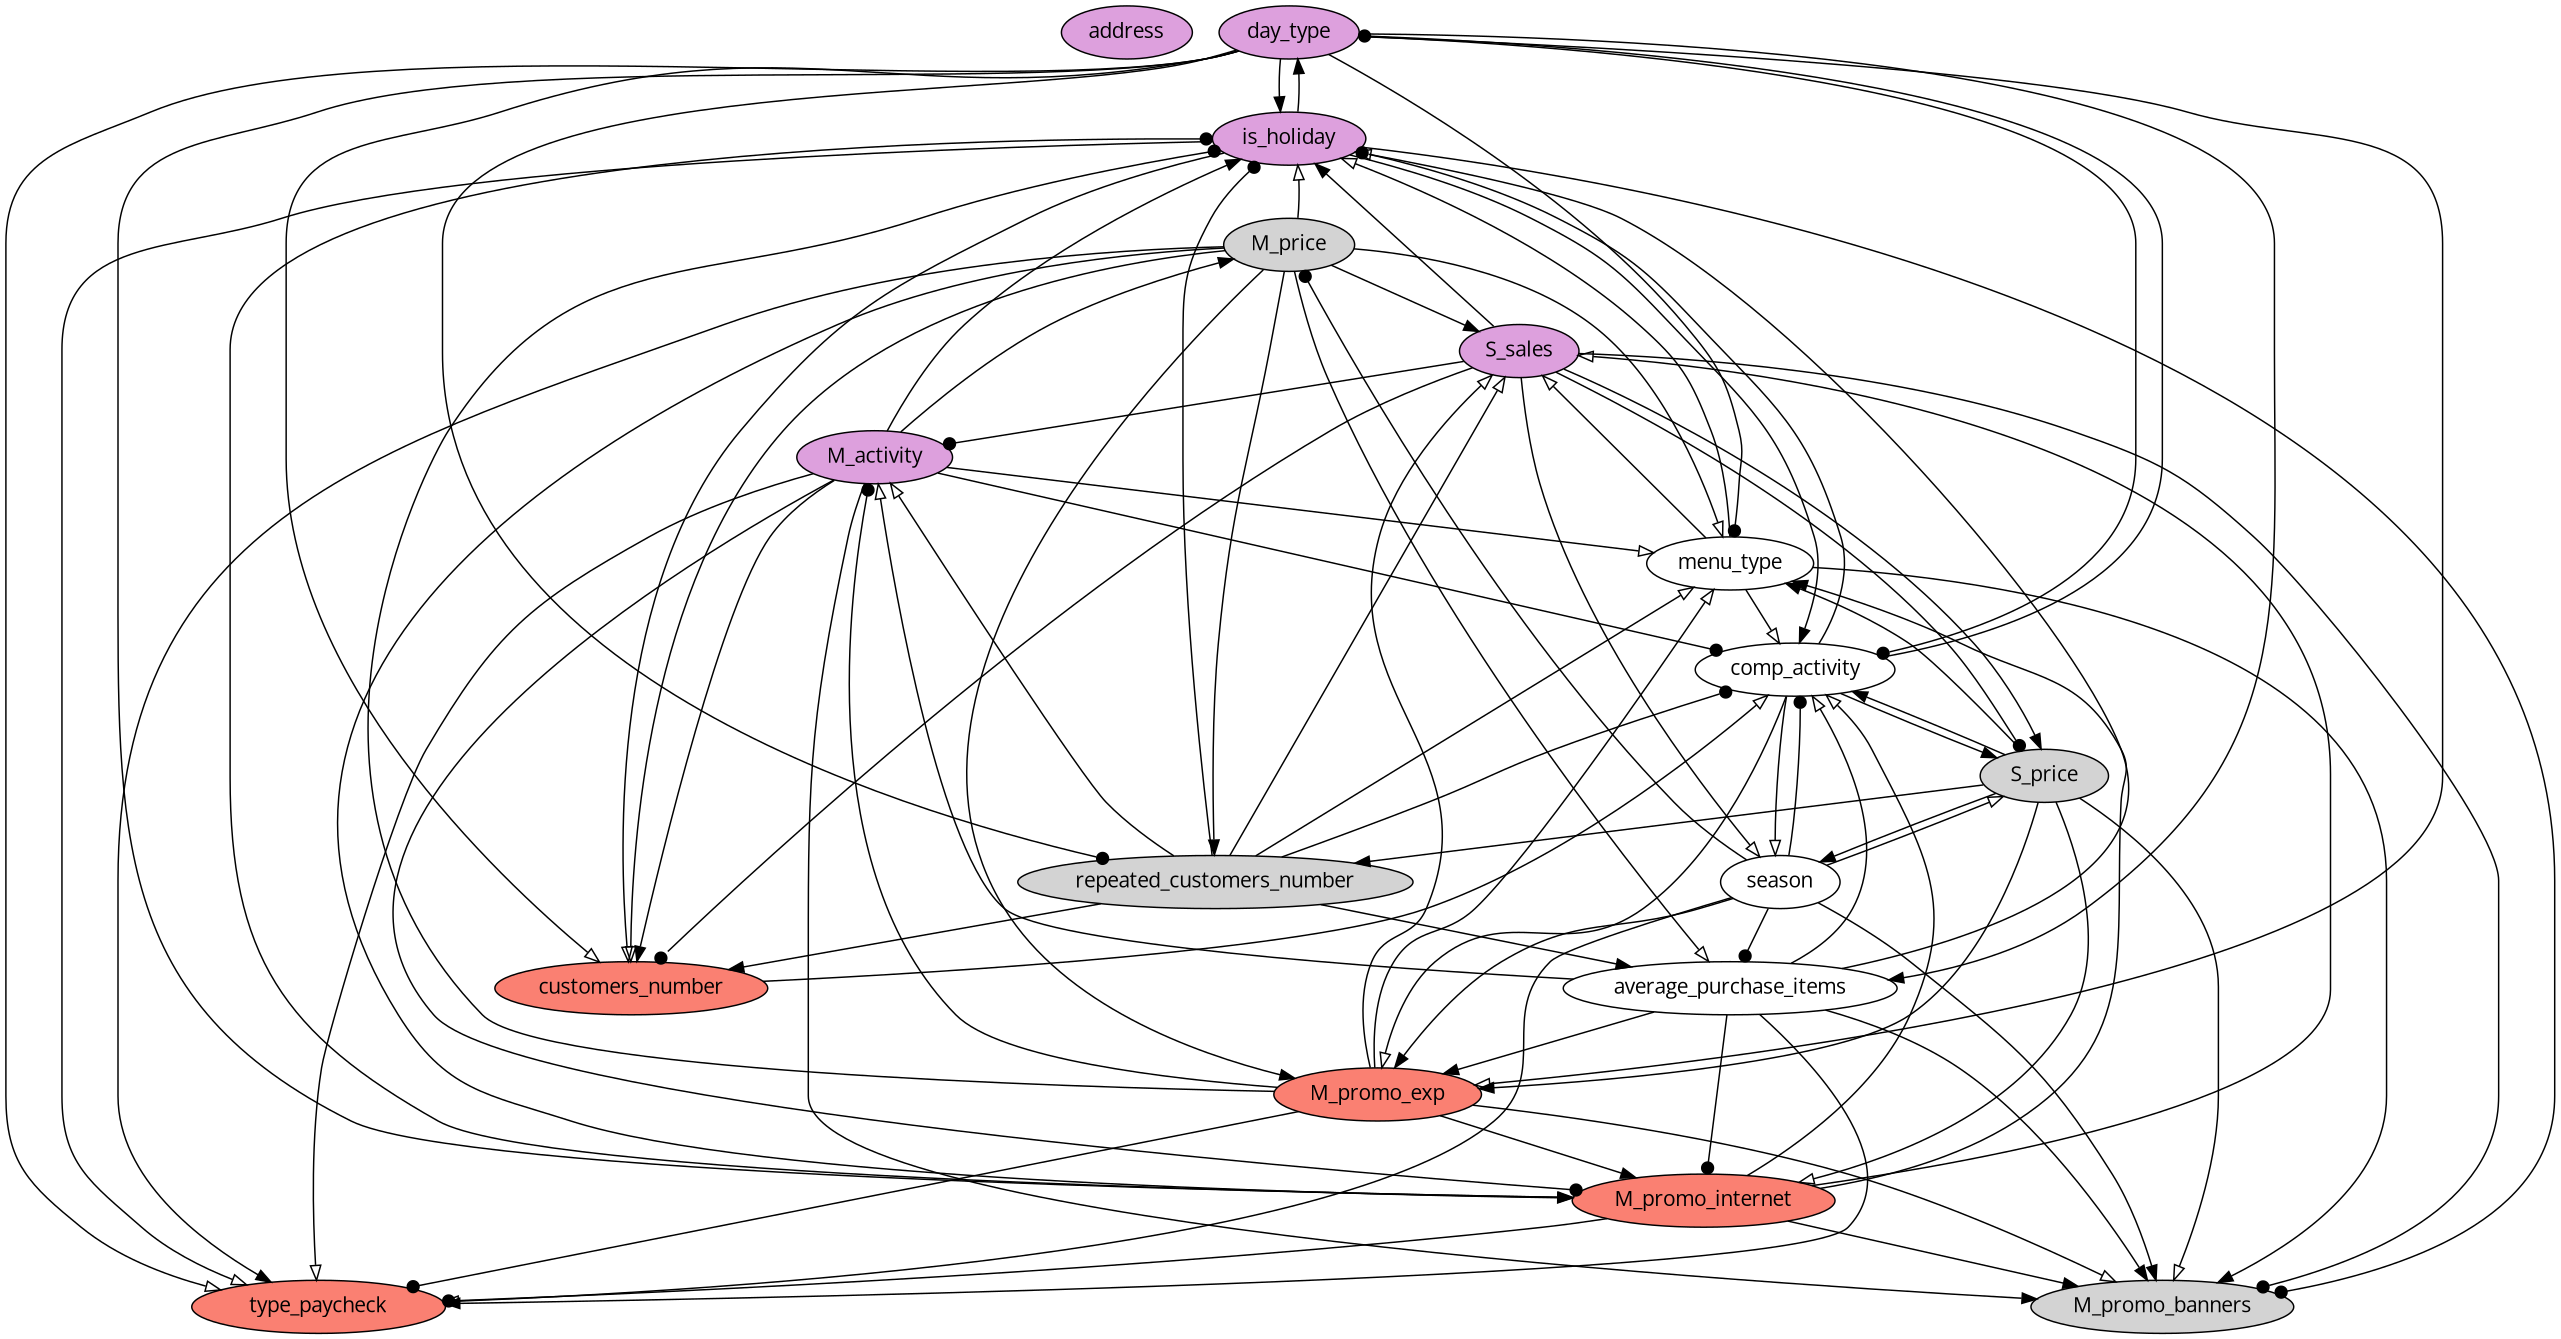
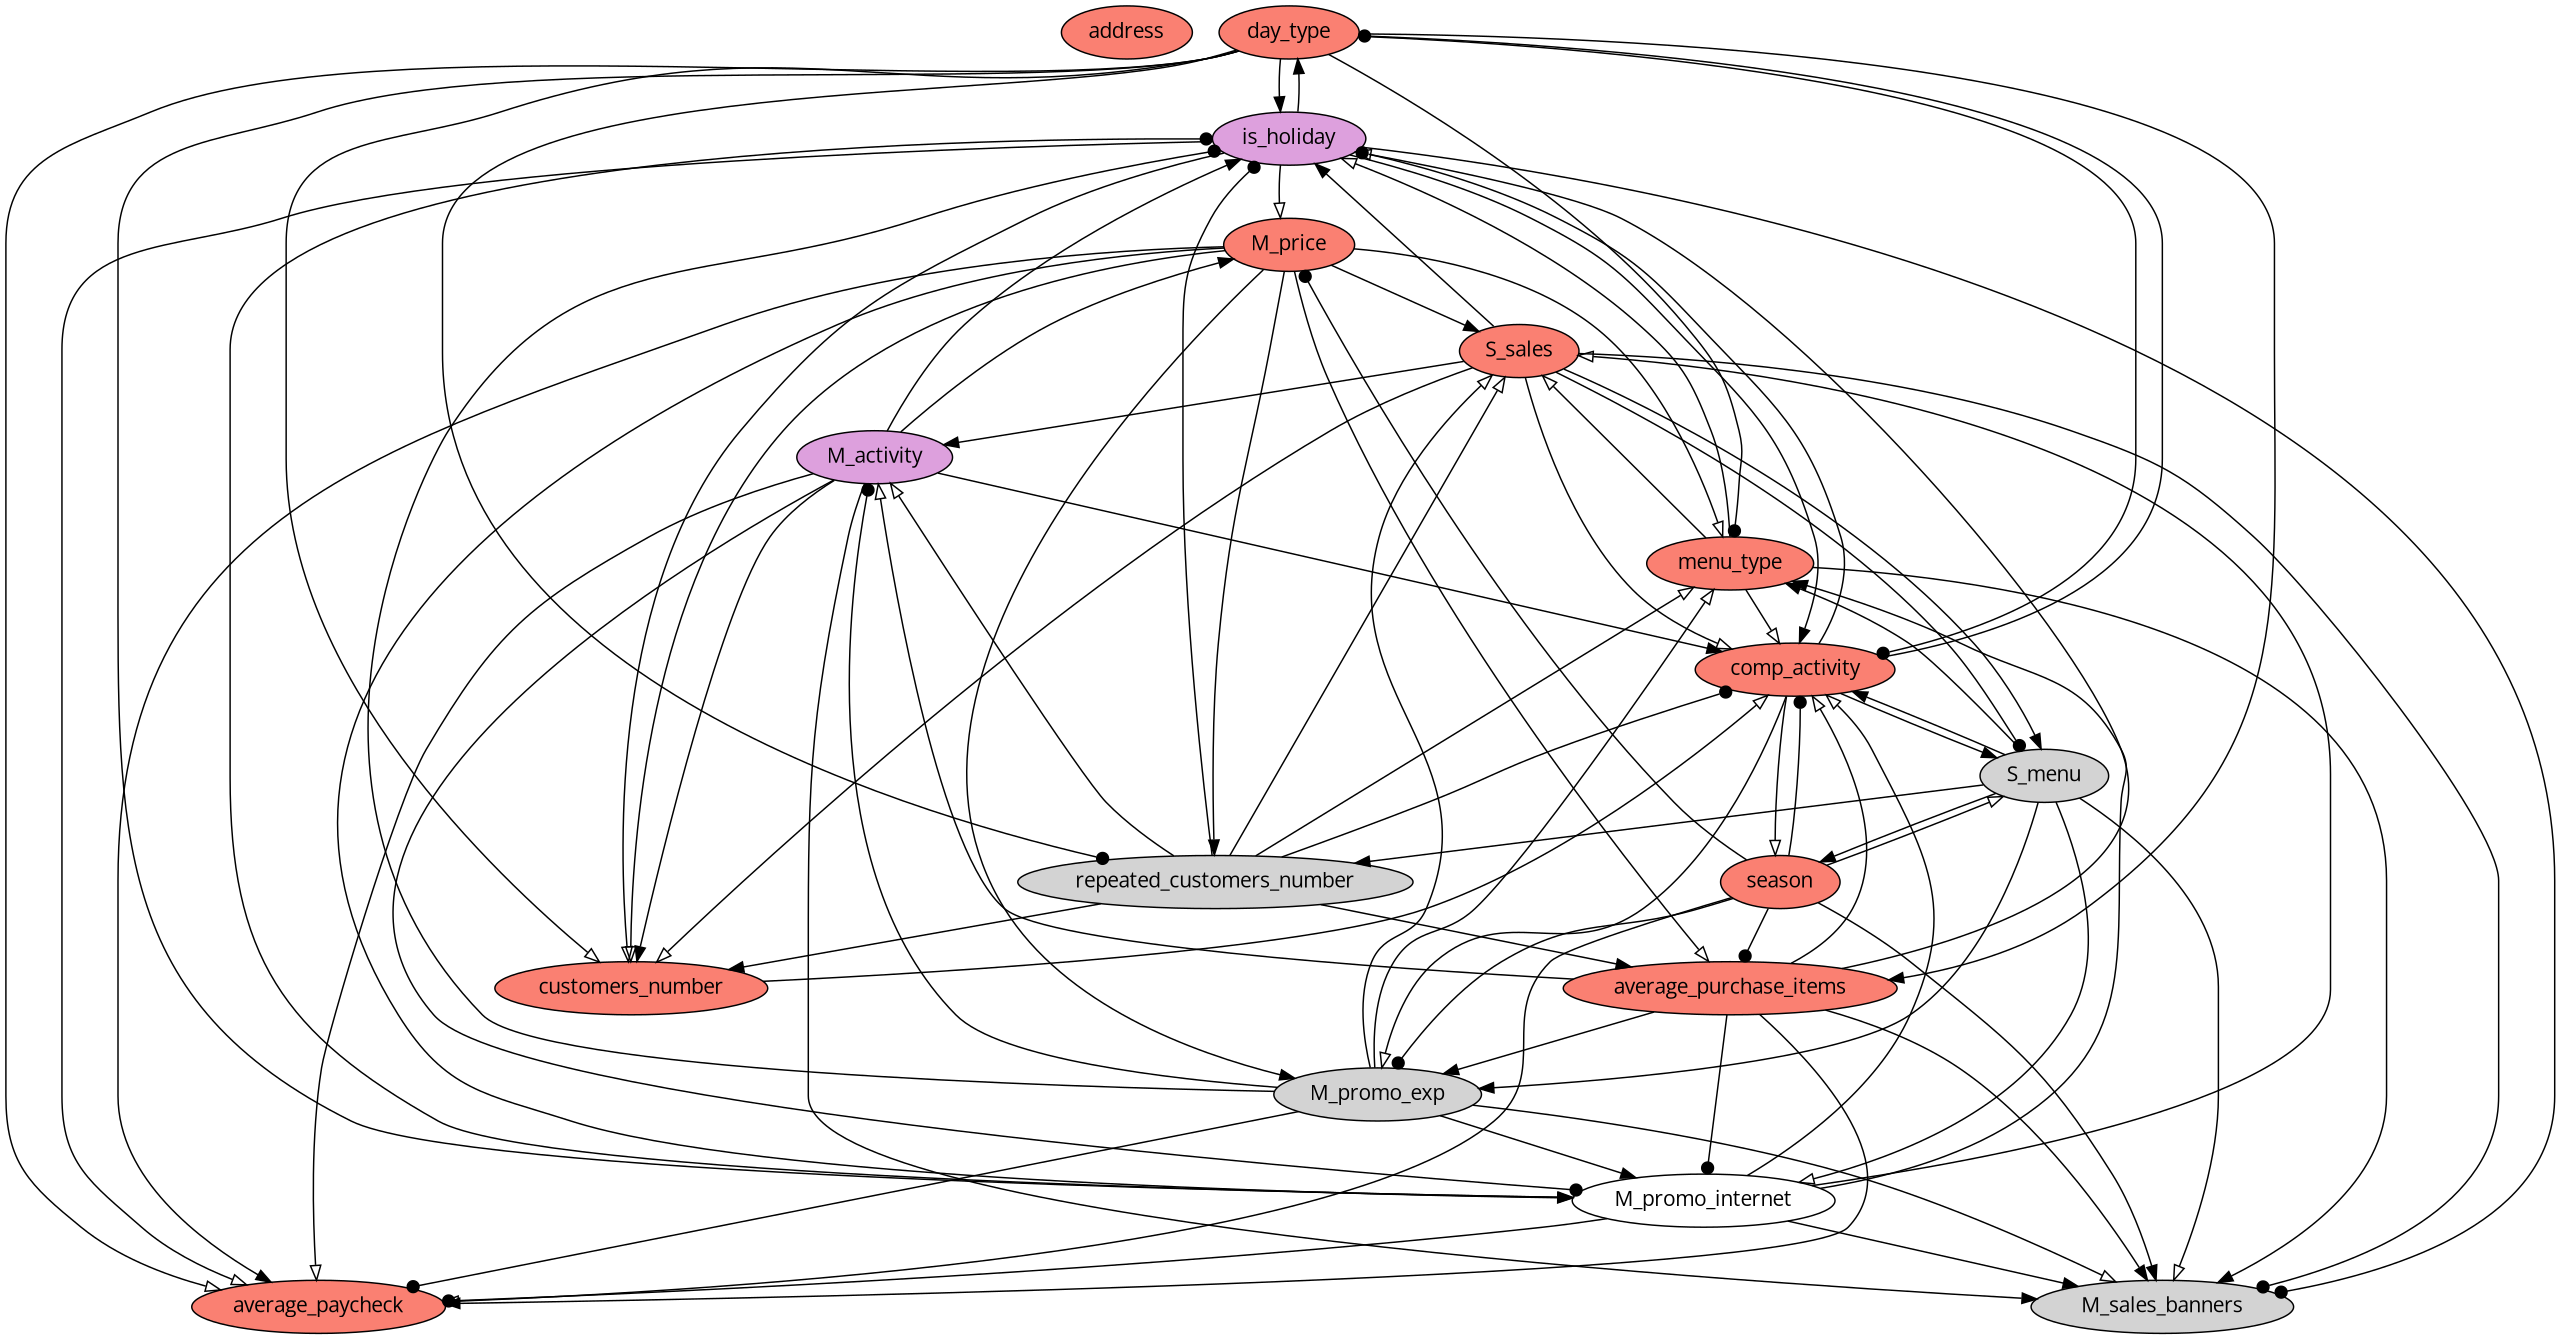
  digraph {
    fontname="Open Sans"
    node [fillcolor=salmon fontname="Open Sans" style=filled]
    edge [arrowhead=onormal fontname="Open Sans"]
-   address [fillcolor=plum]
-   day_type [fillcolor=plum]
+   address
+   day_type
    is_holiday [fillcolor=plum]
-   comp_activity [fillcolor=white]
-   M_promo_banners [fillcolor=lightgrey]
-   average_paycheck [label=type_paycheck]
+   comp_activity
+   M_promo_banners [fillcolor=lightgrey label=M_sales_banners]
+   average_paycheck
    customers_number
-   M_promo_exp
-   M_promo_internet
-   menu_type [fillcolor=white]
-   average_purchase_items [fillcolor=white]
+   M_promo_exp [fillcolor=lightgrey]
+   M_promo_internet [fillcolor=white]
+   menu_type
+   average_purchase_items
    repeated_customers_number [fillcolor=lightgrey]
-   season [fillcolor=white]
-   S_price [fillcolor=lightgrey]
+   season
+   S_price [fillcolor=lightgrey label=S_menu]
    n15 [fillcolor=plum label=M_activity]
-   S_sales [fillcolor=plum]
-   M_price [fillcolor=lightgrey]
+   S_sales
+   M_price
    day_type -> is_holiday [arrowhead=normal]
    day_type -> comp_activity [arrowhead=dot]
    day_type -> average_paycheck
    day_type -> customers_number
-   day_type -> M_promo_exp
    day_type -> M_promo_internet [arrowhead=normal]
    day_type -> menu_type [arrowhead=dot]
    day_type -> average_purchase_items [arrowhead=normal]
    day_type -> repeated_customers_number [arrowhead=dot]
    is_holiday -> day_type [arrowhead=normal]
    is_holiday -> comp_activity [arrowhead=normal]
    is_holiday -> M_promo_banners [arrowhead=dot]
    is_holiday -> average_paycheck
    is_holiday -> customers_number
    comp_activity -> day_type [arrowhead=dot]
    comp_activity -> is_holiday [arrowhead=dot]
    comp_activity -> M_promo_exp
    comp_activity -> season
    comp_activity -> S_price [arrowhead=normal]
    customers_number -> comp_activity
    M_promo_exp -> is_holiday [arrowhead=dot]
    M_promo_exp -> M_promo_banners
    M_promo_exp -> average_paycheck [arrowhead=dot]
    M_promo_exp -> M_promo_internet [arrowhead=normal]
    M_promo_exp -> menu_type
    M_promo_exp -> n15 [arrowhead=dot]
    M_promo_exp -> S_sales
    M_promo_internet -> is_holiday [arrowhead=dot]
    M_promo_internet -> comp_activity
    M_promo_internet -> M_promo_banners [arrowhead=normal]
    M_promo_internet -> average_paycheck [arrowhead=dot]
    M_promo_internet -> menu_type [arrowhead=normal]
    M_promo_internet -> S_sales
    menu_type -> is_holiday
    menu_type -> comp_activity
    menu_type -> M_promo_banners [arrowhead=normal]
    menu_type -> S_sales
    average_purchase_items -> is_holiday
    average_purchase_items -> comp_activity
    average_purchase_items -> M_promo_banners [arrowhead=normal]
    average_purchase_items -> average_paycheck [arrowhead=normal]
    average_purchase_items -> M_promo_exp [arrowhead=normal]
    average_purchase_items -> M_promo_internet [arrowhead=dot]
    average_purchase_items -> n15
    repeated_customers_number -> is_holiday [arrowhead=dot]
    repeated_customers_number -> comp_activity [arrowhead=dot]
    repeated_customers_number -> customers_number [arrowhead=normal]
    repeated_customers_number -> menu_type
    repeated_customers_number -> average_purchase_items [arrowhead=normal]
    repeated_customers_number -> n15
    repeated_customers_number -> S_sales
    season -> comp_activity [arrowhead=dot]
    season -> M_promo_banners [arrowhead=normal]
    season -> average_paycheck
-   season -> M_promo_exp [arrowhead=normal]
+   season -> M_promo_exp [arrowhead=dot]
    season -> average_purchase_items [arrowhead=dot]
    season -> S_price
    season -> M_price [arrowhead=dot]
    S_price -> comp_activity [arrowhead=normal]
    S_price -> M_promo_banners
    S_price -> M_promo_exp [arrowhead=normal]
    S_price -> M_promo_internet
    S_price -> menu_type [arrowhead=normal]
    S_price -> repeated_customers_number [arrowhead=normal]
    S_price -> season [arrowhead=normal]
    n15 -> is_holiday [arrowhead=normal]
-   n15 -> comp_activity [arrowhead=dot]
+   n15 -> comp_activity [arrowhead=normal]
    n15 -> M_promo_banners [arrowhead=normal]
    n15 -> average_paycheck
    n15 -> customers_number [arrowhead=normal]
    n15 -> M_promo_internet [arrowhead=dot]
-   n15 -> menu_type
    n15 -> M_price [arrowhead=normal]
    S_sales -> is_holiday [arrowhead=normal]
-   S_sales -> season
+   S_sales -> comp_activity
    S_sales -> M_promo_banners [arrowhead=dot]
-   S_sales -> customers_number [arrowhead=dot]
+   S_sales -> customers_number
    S_sales -> S_price [arrowhead=dot]
    S_sales -> S_price [arrowhead=normal]
-   S_sales -> n15 [arrowhead=dot]
-   M_price -> is_holiday
+   S_sales -> n15 [arrowhead=normal]
+   is_holiday -> M_price
    M_price -> average_paycheck [arrowhead=normal]
    M_price -> customers_number
    M_price -> M_promo_exp [arrowhead=normal]
    M_price -> M_promo_internet
    M_price -> menu_type
    M_price -> average_purchase_items
    M_price -> repeated_customers_number [arrowhead=normal]
    M_price -> S_sales [arrowhead=normal]
  }
